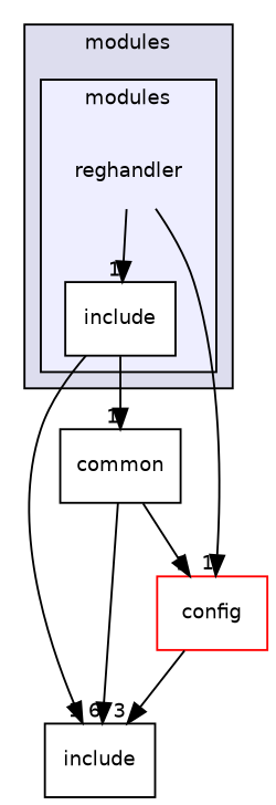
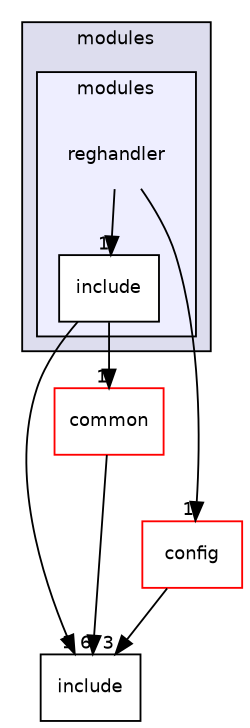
  digraph {
    compound=true
    node [fontname=Helvetica fontsize=10 shape=box fillcolor=white style=filled]
    edge [headlabel=1 labeldistance=1.5 labelfontname=Helvetica labelfontsize=10]
    n1 [label=reghandler shape=plaintext fillcolor="" style=""]
    n2 [color=black label=include]
    n3 [color=red label=config]
-   n4 [color=black label=common]
+   n4 [color=red label=common]
    n5 [label=include fillcolor="" style=""]
    subgraph cluster_1 {
      bgcolor="#ddddee"
      fontname=Helvetica
      fontsize=10
      label=modules
      pencolor=black
      subgraph cluster_2 {
        bgcolor="#eeeeff"
        fontname=Helvetica
        fontsize=10
        label=modules
        pencolor=black
        n1
        n2
      }
    }
    n1 -> n2
    n1 -> n3
    n2 -> n4
    n2 -> n5
    n3 -> n5 [headlabel=3]
-   n4 -> n3
    n4 -> n5 [headlabel=6]
  }
